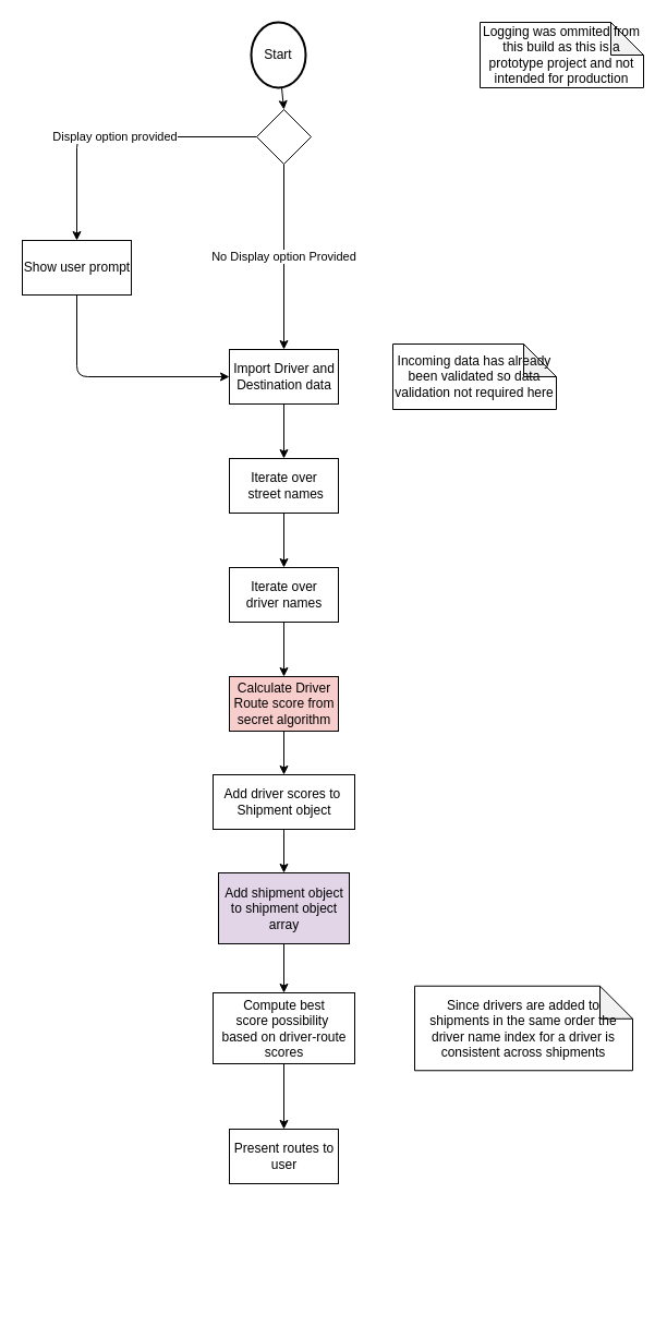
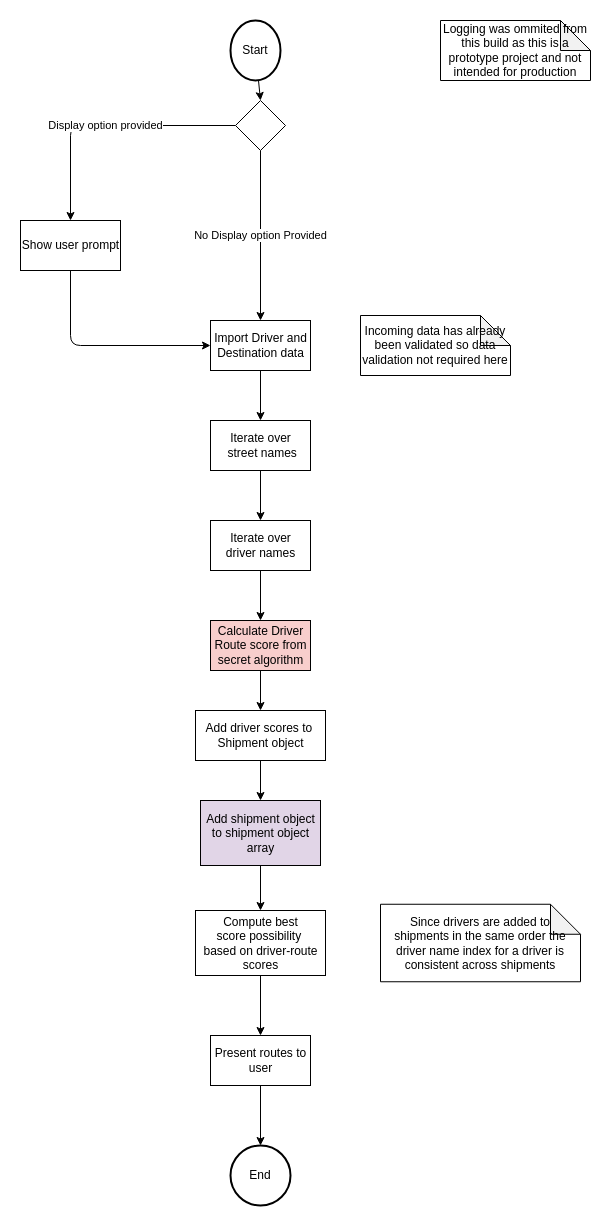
  <mxCell id="0" />
  <mxCell id="1" parent="0" />
  <mxCell id="2" style="edgeStyle=none;html=1;entryX=0.5;entryY=0;entryDx=0;entryDy=0;" parent="1" source="3" target="8" edge="1"><mxGeometry relative="1" as="geometry" /></mxCell>
  <mxCell id="3" value="Start" style="strokeWidth=2;html=1;shape=mxgraph.flowchart.start_2;whiteSpace=wrap;" parent="1" vertex="1"><mxGeometry x="230" y="20" width="50" height="60" as="geometry" /></mxCell>
  <mxCell id="4" style="edgeStyle=none;html=1;entryX=0.5;entryY=0;entryDx=0;entryDy=0;" parent="1" source="5" target="13" edge="1"><mxGeometry relative="1" as="geometry" /></mxCell>
  <mxCell id="5" value="Import Driver and&lt;br&gt;Destination data" style="html=1;dashed=0;whitespace=wrap;" parent="1" vertex="1"><mxGeometry x="210" y="320" width="100" height="50" as="geometry" /></mxCell>
  <mxCell id="6" value="Display option provided" style="edgeStyle=none;html=1;" parent="1" source="8" target="10" edge="1"><mxGeometry relative="1" as="geometry"><Array as="points"><mxPoint x="70" y="125" /></Array></mxGeometry></mxCell>
  <mxCell id="7" value="No Display option Provided" style="edgeStyle=none;html=1;" parent="1" source="8" target="5" edge="1"><mxGeometry relative="1" as="geometry" /></mxCell>
  <mxCell id="8" value="" style="rhombus;whiteSpace=wrap;html=1;" parent="1" vertex="1"><mxGeometry x="235" y="100" width="50" height="50" as="geometry" /></mxCell>
  <mxCell id="9" style="edgeStyle=none;html=1;entryX=0;entryY=0.5;entryDx=0;entryDy=0;" parent="1" source="10" target="5" edge="1"><mxGeometry relative="1" as="geometry"><Array as="points"><mxPoint x="70" y="345" /></Array></mxGeometry></mxCell>
  <mxCell id="10" value="Show user prompt" style="html=1;dashed=0;whitespace=wrap;" parent="1" vertex="1"><mxGeometry x="20" y="220" width="100" height="50" as="geometry" /></mxCell>
  <mxCell id="11" value="Incoming data has already been validated so data validation not required here" style="shape=note;whiteSpace=wrap;html=1;backgroundOutline=1;darkOpacity=0.05;" parent="1" vertex="1"><mxGeometry x="360" y="315" width="150" height="60" as="geometry" /></mxCell>
  <mxCell id="12" style="edgeStyle=none;html=1;" parent="1" source="13" target="15" edge="1"><mxGeometry relative="1" as="geometry" /></mxCell>
  <mxCell id="13" value="Iterate over&lt;br&gt;&amp;nbsp;street names" style="html=1;dashed=0;whitespace=wrap;" parent="1" vertex="1"><mxGeometry x="210" y="420" width="100" height="50" as="geometry" /></mxCell>
  <mxCell id="14" style="edgeStyle=none;html=1;entryX=0.5;entryY=0;entryDx=0;entryDy=0;" parent="1" source="15" target="17" edge="1"><mxGeometry relative="1" as="geometry" /></mxCell>
  <mxCell id="15" value="Iterate over&lt;br&gt;driver names" style="html=1;dashed=0;whitespace=wrap;" parent="1" vertex="1"><mxGeometry x="210" y="520" width="100" height="50" as="geometry" /></mxCell>
  <mxCell id="16" style="edgeStyle=none;html=1;entryX=0.5;entryY=0;entryDx=0;entryDy=0;" parent="1" source="17" target="19" edge="1"><mxGeometry relative="1" as="geometry"><mxPoint x="260" y="695" as="targetPoint" /></mxGeometry></mxCell>
  <mxCell id="17" value="Calculate Driver&lt;br&gt;Route score from&lt;br&gt;secret algorithm" style="html=1;dashed=0;whitespace=wrap;fillColor=#f8cecc;" parent="1" vertex="1"><mxGeometry x="210" y="620" width="100" height="50" as="geometry" /></mxCell>
  <mxCell id="18" style="edgeStyle=none;html=1;entryX=0.5;entryY=0;entryDx=0;entryDy=0;" parent="1" source="19" target="26" edge="1"><mxGeometry relative="1" as="geometry"><mxPoint x="260" y="810" as="targetPoint" /></mxGeometry></mxCell>
  <mxCell id="19" value="Add driver scores to&amp;nbsp;&lt;br&gt;Shipment object" style="html=1;dashed=0;whitespace=wrap;" parent="1" vertex="1"><mxGeometry x="195" y="710" width="130" height="50" as="geometry" /></mxCell>
  <mxCell id="20" style="edgeStyle=none;html=1;entryX=0.5;entryY=0;entryDx=0;entryDy=0;" parent="1" source="21" target="23" edge="1"><mxGeometry relative="1" as="geometry" /></mxCell>
  <mxCell id="21" value="Compute best&lt;br&gt;score possibility&amp;nbsp;&lt;br&gt;based on driver-route&lt;br&gt;scores" style="html=1;dashed=0;whitespace=wrap;" parent="1" vertex="1"><mxGeometry x="195" y="910" width="130" height="65" as="geometry" /></mxCell>
+ <mxCell id="22" style="edgeStyle=none;html=1;entryX=0.5;entryY=0;entryDx=0;entryDy=0;entryPerimeter=0;" parent="1" source="23" target="24" edge="1"><mxGeometry relative="1" as="geometry"><mxPoint x="260" y="1125" as="targetPoint" /></mxGeometry></mxCell>
  <mxCell id="23" value="Present routes to&lt;br&gt;user" style="html=1;dashed=0;whitespace=wrap;" parent="1" vertex="1"><mxGeometry x="210" y="1035" width="100" height="50" as="geometry" /></mxCell>
+ <mxCell id="24" value="End" style="strokeWidth=2;html=1;shape=mxgraph.flowchart.start_2;whiteSpace=wrap;" parent="1" vertex="1"><mxGeometry x="230" y="1145" width="60" height="60" as="geometry" /></mxCell>
  <mxCell id="25" style="edgeStyle=none;html=1;entryX=0.5;entryY=0;entryDx=0;entryDy=0;" parent="1" source="26" target="21" edge="1"><mxGeometry relative="1" as="geometry" /></mxCell>
  <mxCell id="26" value="Add shipment object&lt;br&gt;to shipment object&lt;br&gt;array" style="html=1;dashed=0;whitespace=wrap;fillColor=#e1d5e7;" parent="1" vertex="1"><mxGeometry x="200" y="800" width="120" height="65" as="geometry" /></mxCell>
  <mxCell id="27" value="Logging was ommited from this build as this is a prototype project and not intended for production" style="shape=note;whiteSpace=wrap;html=1;backgroundOutline=1;darkOpacity=0.05;" parent="1" vertex="1"><mxGeometry x="440" y="20" width="150" height="60" as="geometry" /></mxCell>
  <mxCell id="28" value="Since drivers are added to shipments in the same order the driver name index for a driver is consistent across shipments" style="shape=note;whiteSpace=wrap;html=1;backgroundOutline=1;darkOpacity=0.05;" parent="1" vertex="1"><mxGeometry x="380" y="903.75" width="200" height="77.5" as="geometry" /></mxCell>
